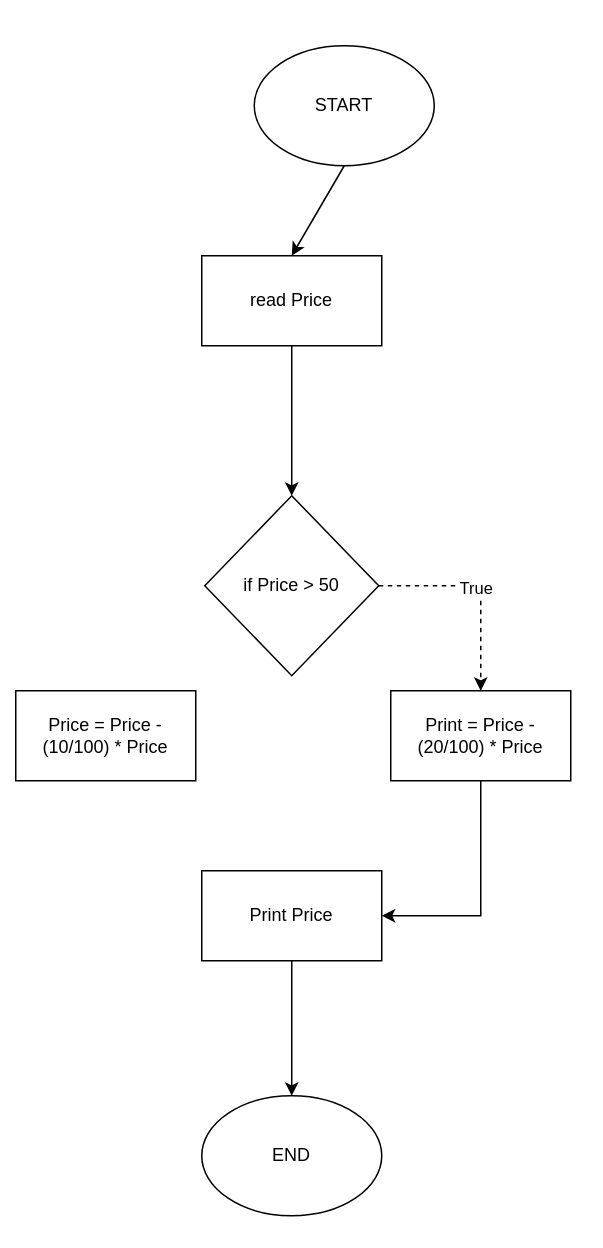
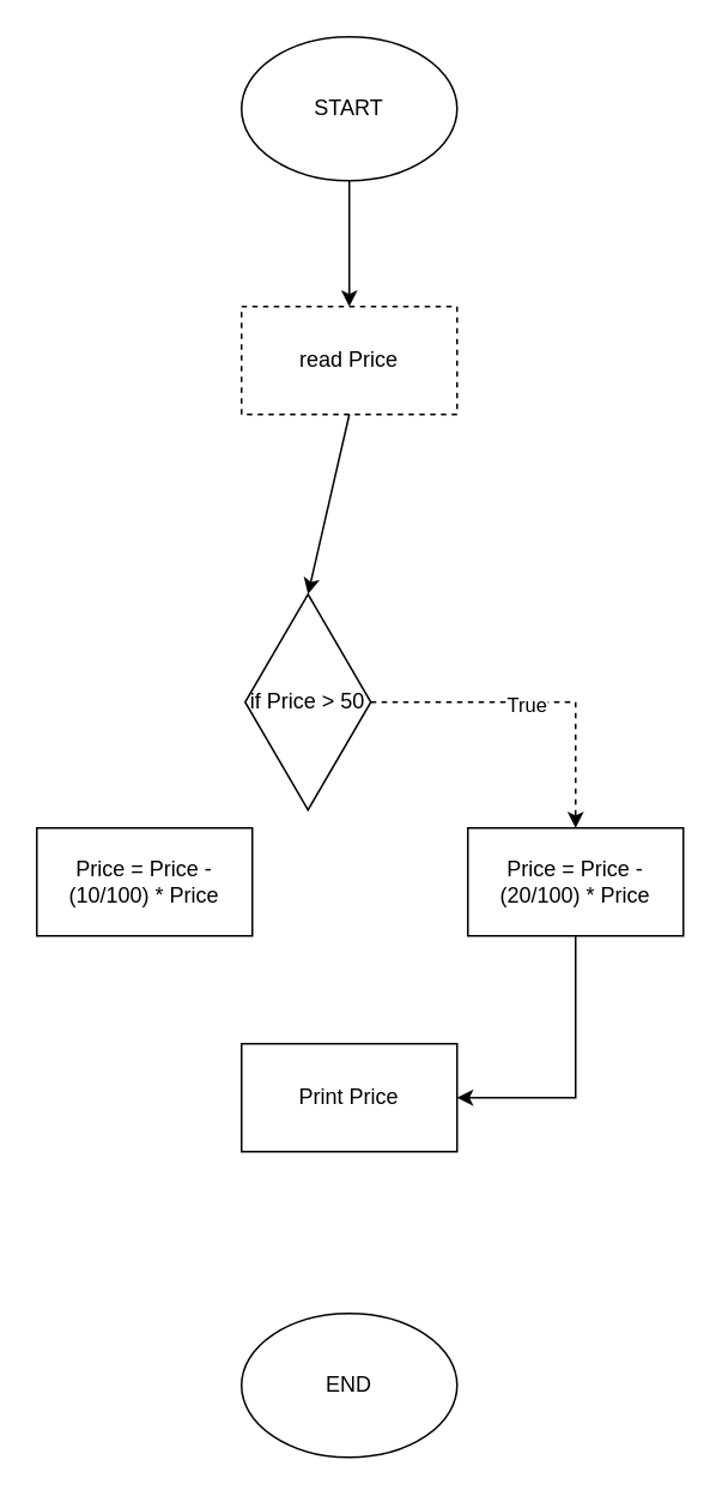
  <mxCell id="0" />
  <mxCell id="1" parent="0" />
- <mxCell id="2" value="START" style="ellipse;whiteSpace=wrap;html=1;" vertex="1" parent="1"><mxGeometry x="169" y="30" width="120" height="80" as="geometry" /></mxCell>
+ <mxCell id="2" value="START" style="ellipse;whiteSpace=wrap;html=1;" vertex="1" parent="1"><mxGeometry x="134" y="20" width="120" height="80" as="geometry" /></mxCell>
  <mxCell id="3" value="" style="endArrow=classic;html=1;rounded=0;exitX=0.5;exitY=1;exitDx=0;exitDy=0;entryX=0.5;entryY=0;entryDx=0;entryDy=0;" edge="1" parent="1" source="2" target="4"><mxGeometry width="50" height="50" relative="1" as="geometry"><mxPoint x="170" y="380" as="sourcePoint" /><mxPoint x="194" y="180" as="targetPoint" /></mxGeometry></mxCell>
- <mxCell id="4" value="read Price" style="rounded=0;whiteSpace=wrap;html=1;" vertex="1" parent="1"><mxGeometry x="134" y="170" width="120" height="60" as="geometry" /></mxCell>
+ <mxCell id="4" value="read Price" style="rounded=0;whiteSpace=wrap;html=1;dashed=1;" vertex="1" parent="1"><mxGeometry x="134" y="170" width="120" height="60" as="geometry" /></mxCell>
  <mxCell id="5" value="" style="endArrow=classic;html=1;rounded=0;exitX=0.5;exitY=1;exitDx=0;exitDy=0;entryX=0.5;entryY=0;entryDx=0;entryDy=0;" edge="1" parent="1" source="4" target="6"><mxGeometry width="50" height="50" relative="1" as="geometry"><mxPoint x="170" y="380" as="sourcePoint" /><mxPoint x="194" y="320" as="targetPoint" /></mxGeometry></mxCell>
- <mxCell id="6" value="if Price &amp;gt; 50" style="rhombus;whiteSpace=wrap;html=1;" vertex="1" parent="1"><mxGeometry x="136" y="330" width="116" height="120" as="geometry" /></mxCell>
+ <mxCell id="6" value="if Price &amp;gt; 50" style="rhombus;whiteSpace=wrap;html=1;" vertex="1" parent="1"><mxGeometry x="136" y="330" width="70" height="120" as="geometry" /></mxCell>
  <mxCell id="7" value="" style="endArrow=classic;html=1;rounded=0;exitX=1;exitY=0.5;exitDx=0;exitDy=0;entryX=0.5;entryY=0;entryDx=0;entryDy=0;dashed=1;" edge="1" parent="1" source="6" target="9"><mxGeometry width="50" height="50" relative="1" as="geometry"><mxPoint x="170" y="380" as="sourcePoint" /><mxPoint x="330" y="390" as="targetPoint" /><Array as="points"><mxPoint x="320" y="390" /></Array></mxGeometry></mxCell>
  <mxCell id="8" value="True" style="edgeLabel;html=1;align=center;verticalAlign=middle;resizable=0;points=[];" vertex="1" connectable="0" parent="7"><mxGeometry x="-0.069" y="-1" relative="1" as="geometry"><mxPoint as="offset" /></mxGeometry></mxCell>
- <mxCell id="9" value="Print = Price - (20/100) * Price" style="rounded=0;whiteSpace=wrap;html=1;" vertex="1" parent="1"><mxGeometry x="260" y="460" width="120" height="60" as="geometry" /></mxCell>
- <mxCell id="10" value="Price = Price - (10/100) * Price" style="rounded=0;whiteSpace=wrap;html=1;" vertex="1" parent="1"><mxGeometry x="10" y="460" width="120" height="60" as="geometry" /></mxCell>
+ <mxCell id="9" value="Price = Price - (20/100) * Price" style="rounded=0;whiteSpace=wrap;html=1;" vertex="1" parent="1"><mxGeometry x="260" y="460" width="120" height="60" as="geometry" /></mxCell>
+ <mxCell id="10" value="Price = Price - (10/100) * Price" style="rounded=0;whiteSpace=wrap;html=1;" vertex="1" parent="1"><mxGeometry x="20" y="460" width="120" height="60" as="geometry" /></mxCell>
  <mxCell id="11" value="Print Price" style="rounded=0;whiteSpace=wrap;html=1;" vertex="1" parent="1"><mxGeometry x="134" y="580" width="120" height="60" as="geometry" /></mxCell>
  <mxCell id="12" value="END" style="ellipse;whiteSpace=wrap;html=1;" vertex="1" parent="1"><mxGeometry x="134" y="730" width="120" height="80" as="geometry" /></mxCell>
  <mxCell id="13" value="" style="endArrow=classic;html=1;rounded=0;exitX=0.5;exitY=1;exitDx=0;exitDy=0;entryX=1;entryY=0.5;entryDx=0;entryDy=0;" edge="1" parent="1" source="9" target="11"><mxGeometry width="50" height="50" relative="1" as="geometry"><mxPoint x="170" y="380" as="sourcePoint" /><mxPoint x="220" y="330" as="targetPoint" /><Array as="points"><mxPoint x="320" y="610" /></Array></mxGeometry></mxCell>
- <mxCell id="14" value="" style="endArrow=classic;html=1;rounded=0;exitX=0.5;exitY=1;exitDx=0;exitDy=0;entryX=0.5;entryY=0;entryDx=0;entryDy=0;" edge="1" parent="1" source="11" target="12"><mxGeometry width="50" height="50" relative="1" as="geometry"><mxPoint x="170" y="500" as="sourcePoint" /><mxPoint x="220" y="450" as="targetPoint" /></mxGeometry></mxCell>
